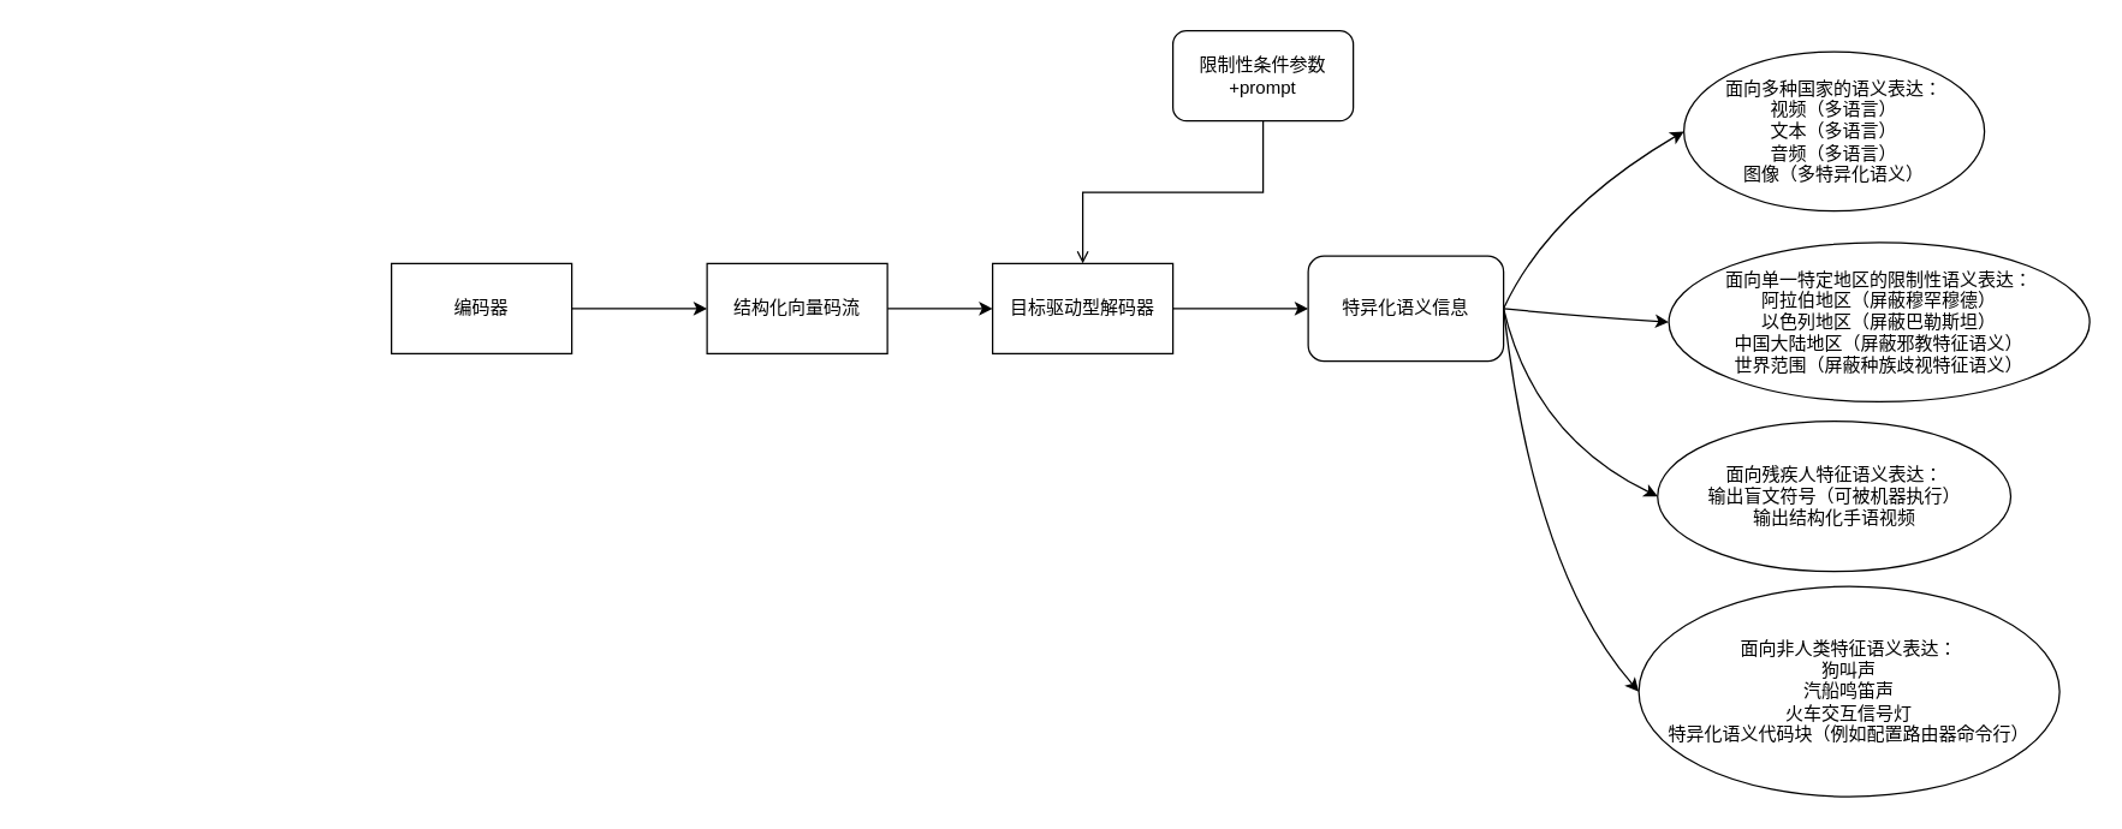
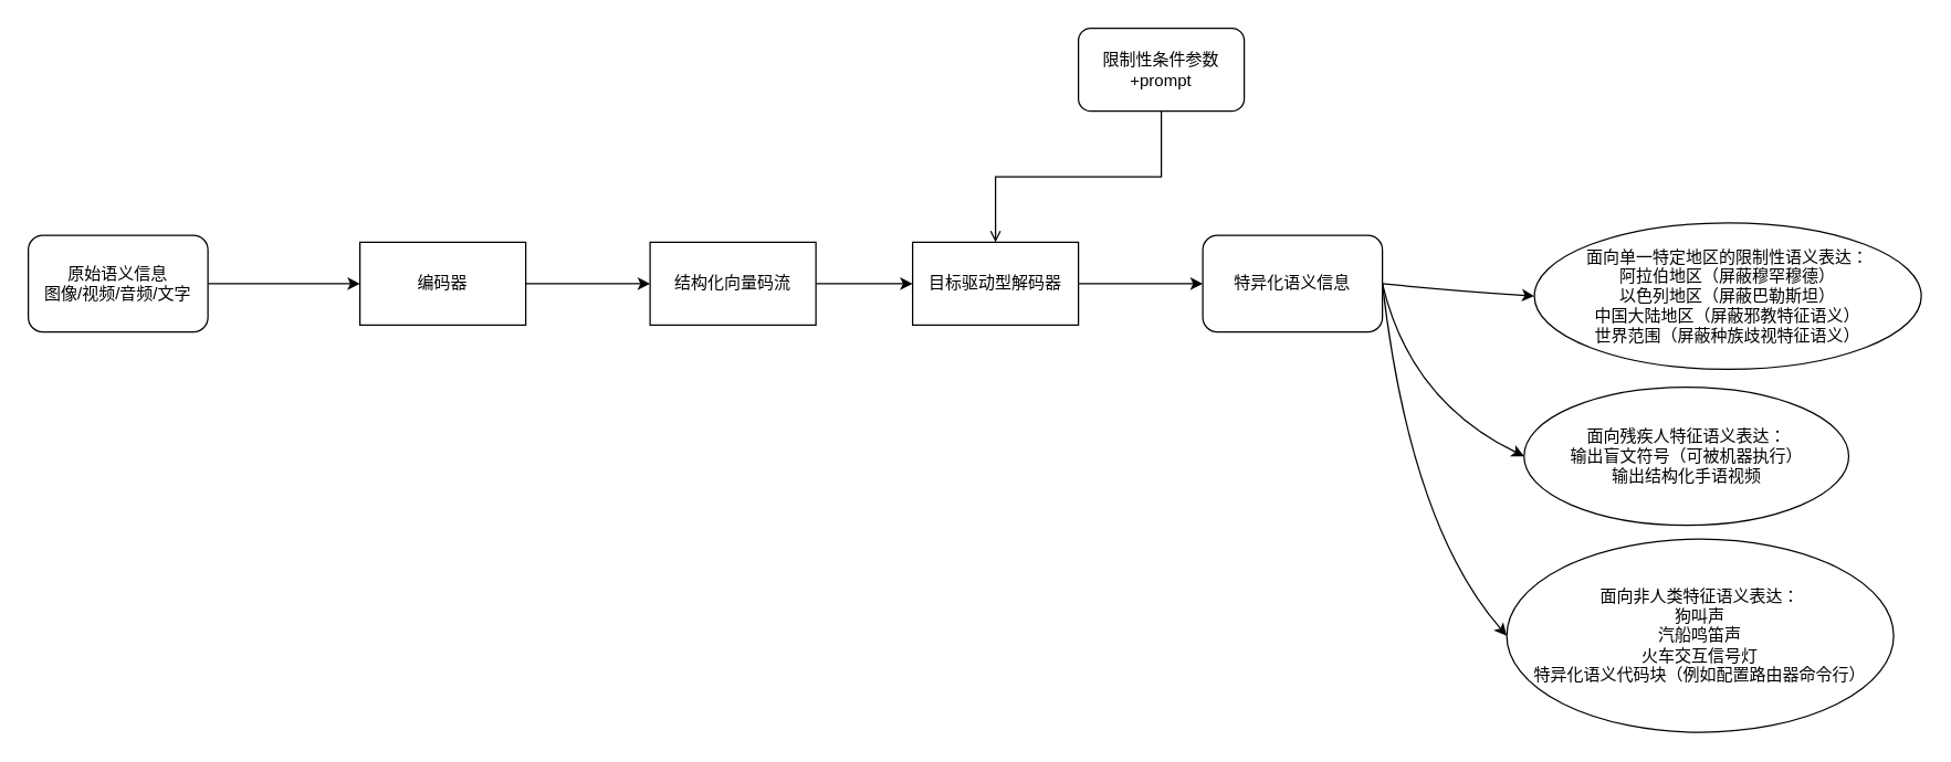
  <mxCell id="0" />
  <mxCell id="1" parent="0" />
+ <mxCell id="2" style="edgeStyle=orthogonalEdgeStyle;rounded=0;orthogonalLoop=1;jettySize=auto;html=1;entryX=0;entryY=0.5;entryDx=0;entryDy=0;" edge="1" parent="1" source="3" target="5"><mxGeometry relative="1" as="geometry"><mxPoint x="322.5" y="142.5" as="targetPoint" /></mxGeometry></mxCell>
+ <mxCell id="3" value="原始语义信息&lt;br&gt;图像/视频/音频/文字" style="rounded=1;whiteSpace=wrap;html=1;" vertex="1" parent="1"><mxGeometry x="20" y="170" width="130" height="70" as="geometry" /></mxCell>
  <mxCell id="4" style="edgeStyle=orthogonalEdgeStyle;rounded=0;orthogonalLoop=1;jettySize=auto;html=1;entryX=0;entryY=0.5;entryDx=0;entryDy=0;" edge="1" parent="1" source="5" target="7"><mxGeometry relative="1" as="geometry" /></mxCell>
  <mxCell id="5" value="编码器" style="rounded=0;whiteSpace=wrap;html=1;" vertex="1" parent="1"><mxGeometry x="260" y="175" width="120" height="60" as="geometry" /></mxCell>
  <mxCell id="6" style="edgeStyle=orthogonalEdgeStyle;rounded=0;orthogonalLoop=1;jettySize=auto;html=1;entryX=0;entryY=0.5;entryDx=0;entryDy=0;" edge="1" parent="1" source="7" target="9"><mxGeometry relative="1" as="geometry" /></mxCell>
  <mxCell id="7" value="结构化向量码流" style="rounded=0;whiteSpace=wrap;html=1;" vertex="1" parent="1"><mxGeometry x="470" y="175" width="120" height="60" as="geometry" /></mxCell>
  <mxCell id="8" style="edgeStyle=orthogonalEdgeStyle;rounded=0;orthogonalLoop=1;jettySize=auto;html=1;entryX=0;entryY=0.5;entryDx=0;entryDy=0;" edge="1" parent="1" source="9" target="10"><mxGeometry relative="1" as="geometry" /></mxCell>
  <mxCell id="9" value="目标驱动型解码器" style="rounded=0;whiteSpace=wrap;html=1;" vertex="1" parent="1"><mxGeometry x="660" y="175" width="120" height="60" as="geometry" /></mxCell>
  <mxCell id="10" value="特异化语义信息" style="rounded=1;whiteSpace=wrap;html=1;" vertex="1" parent="1"><mxGeometry x="870" y="170" width="130" height="70" as="geometry" /></mxCell>
- <mxCell id="11" value="面向多种国家的语义表达：&lt;br&gt;视频（多语言）&lt;br&gt;文本（多语言）&lt;br&gt;音频（多语言）&lt;br&gt;图像（多特异化语义）" style="ellipse;whiteSpace=wrap;html=1;" vertex="1" parent="1"><mxGeometry x="1120" y="34" width="200" height="106" as="geometry" /></mxCell>
- <mxCell id="12" value="" style="curved=1;endArrow=classic;html=1;rounded=0;exitX=1;exitY=0.5;exitDx=0;exitDy=0;entryX=0;entryY=0.5;entryDx=0;entryDy=0;" edge="1" parent="1" source="10" target="11"><mxGeometry width="50" height="50" relative="1" as="geometry"><mxPoint x="1200" y="210" as="sourcePoint" /><mxPoint x="1250" y="160" as="targetPoint" /><Array as="points"><mxPoint x="1030" y="140" /></Array></mxGeometry></mxCell>
  <mxCell id="13" value="面向单一特定地区的限制性语义表达：&lt;br&gt;阿拉伯地区（屏蔽穆罕穆德）&lt;br&gt;以色列地区（屏蔽巴勒斯坦）&lt;br&gt;中国大陆地区（屏蔽邪教特征语义）&lt;br&gt;世界范围（屏蔽种族歧视特征语义）" style="ellipse;whiteSpace=wrap;html=1;" vertex="1" parent="1"><mxGeometry x="1110" y="161" width="280" height="106" as="geometry" /></mxCell>
  <mxCell id="14" value="" style="curved=1;endArrow=classic;html=1;rounded=0;exitX=1;exitY=0.5;exitDx=0;exitDy=0;entryX=0;entryY=0.5;entryDx=0;entryDy=0;" edge="1" parent="1" source="10" target="13"><mxGeometry width="50" height="50" relative="1" as="geometry"><mxPoint x="1030" y="240" as="sourcePoint" /><mxPoint x="1080" y="190" as="targetPoint" /><Array as="points"><mxPoint x="1050" y="210" /></Array></mxGeometry></mxCell>
  <mxCell id="15" value="面向残疾人特征语义表达：&lt;br&gt;输出盲文符号（可被机器执行）&lt;br&gt;输出结构化手语视频" style="ellipse;whiteSpace=wrap;html=1;" vertex="1" parent="1"><mxGeometry x="1102.5" y="280" width="235" height="100" as="geometry" /></mxCell>
  <mxCell id="16" value="" style="curved=1;endArrow=classic;html=1;rounded=0;entryX=0;entryY=0.5;entryDx=0;entryDy=0;exitX=1;exitY=0.5;exitDx=0;exitDy=0;" edge="1" parent="1" source="10" target="15"><mxGeometry width="50" height="50" relative="1" as="geometry"><mxPoint x="1000" y="340" as="sourcePoint" /><mxPoint x="1050" y="290" as="targetPoint" /><Array as="points"><mxPoint x="1020" y="290" /></Array></mxGeometry></mxCell>
  <mxCell id="17" value="面向非人类特征语义表达：&lt;br&gt;狗叫声&lt;br&gt;汽船鸣笛声&lt;br&gt;火车交互信号灯&lt;br&gt;特异化语义代码块（例如配置路由器命令行）" style="ellipse;whiteSpace=wrap;html=1;" vertex="1" parent="1"><mxGeometry x="1090" y="390" width="280" height="140" as="geometry" /></mxCell>
  <mxCell id="18" value="" style="curved=1;endArrow=classic;html=1;rounded=0;entryX=0;entryY=0.5;entryDx=0;entryDy=0;exitX=1;exitY=0.5;exitDx=0;exitDy=0;" edge="1" parent="1" source="10" target="17"><mxGeometry width="50" height="50" relative="1" as="geometry"><mxPoint x="930" y="410" as="sourcePoint" /><mxPoint x="1070" y="380" as="targetPoint" /><Array as="points"><mxPoint x="1020" y="380" /></Array></mxGeometry></mxCell>
  <mxCell id="19" style="edgeStyle=orthogonalEdgeStyle;rounded=0;orthogonalLoop=1;jettySize=auto;html=1;endArrow=open;" edge="1" parent="1" source="20" target="9"><mxGeometry relative="1" as="geometry" /></mxCell>
  <mxCell id="20" value="限制性条件参数+prompt" style="rounded=1;whiteSpace=wrap;html=1;" vertex="1" parent="1"><mxGeometry x="780" y="20" width="120" height="60" as="geometry" /></mxCell>
